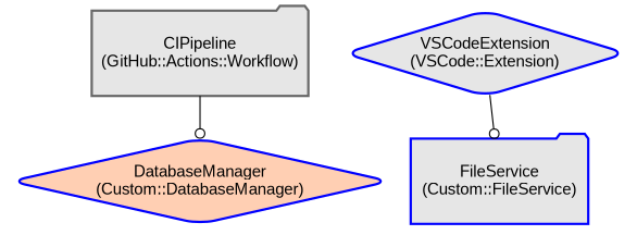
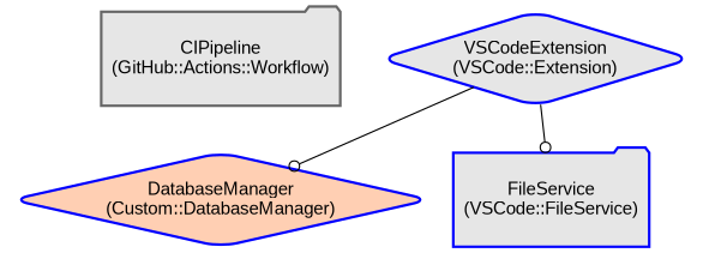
  digraph {
    node [color=blue fillcolor="#E6E6E6" fontname=Arial shape=diamond style="filled,bold,rounded"]
    edge [arrowhead=odot]
    n1 [fillcolor="#FFCFB3" height=1 label="DatabaseManager\n(Custom::DatabaseManager)"]
-   n2 [height=1 label="FileService\n(Custom::FileService)" shape=folder]
+   n2 [height=1 label="FileService\n(VSCode::FileService)" shape=folder]
    n3 [color=gray40 height=1 label="CIPipeline\n(GitHub::Actions::Workflow)" shape=folder]
    n4 [height=1 label="VSCodeExtension\n(VSCode::Extension)"]
-   n3 -> n1
+   n4 -> n1
    n4 -> n2
  }
